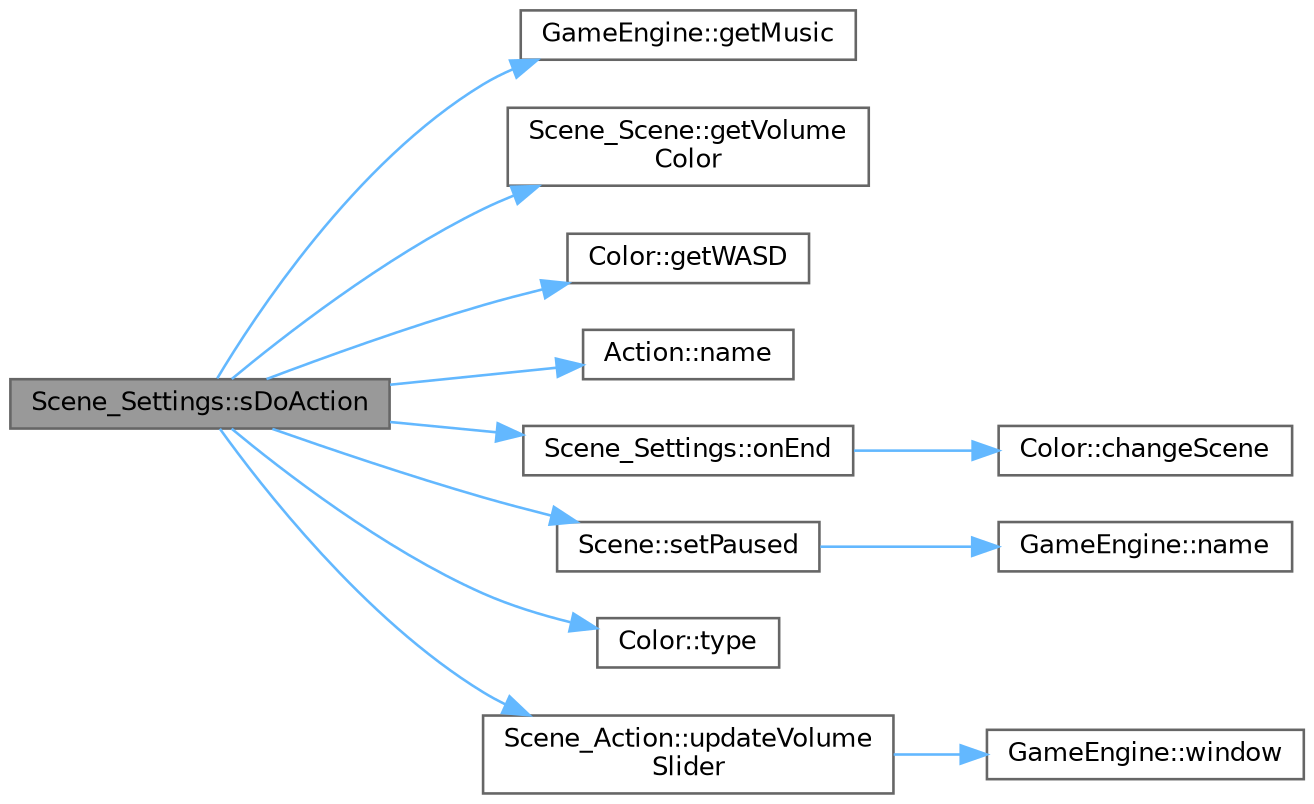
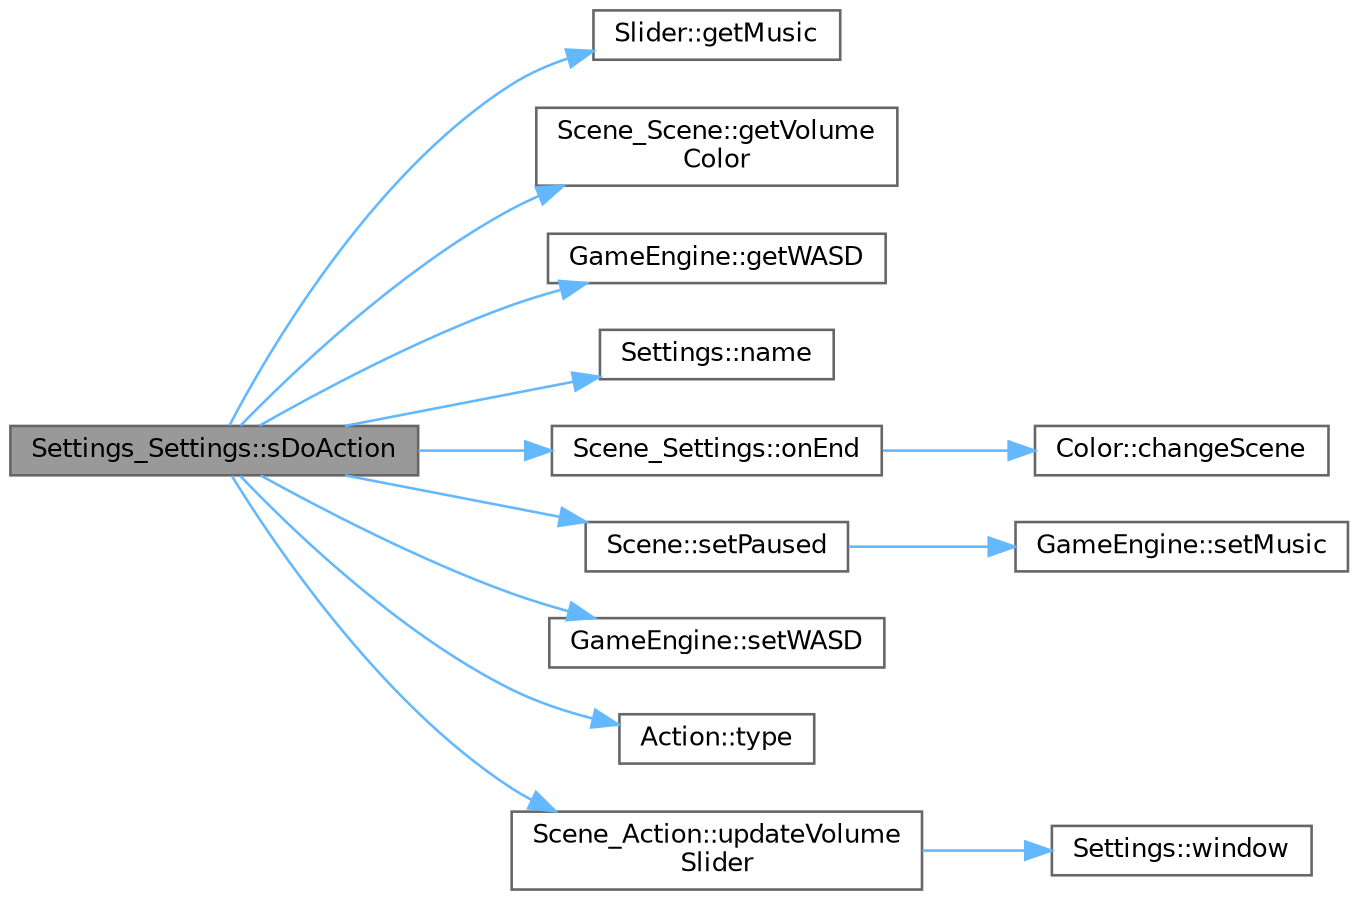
  digraph {
    rankdir=LR
    node [color=grey40 fillcolor=white fontname=Helvetica fontsize=10 shape=box style=filled]
    edge [color=steelblue1 fontname=Helvetica fontsize=10 labelfontname=Helvetica labelfontsize=10 style=solid]
-   n1 [color=gray40 fillcolor=grey60 fontcolor=black height=0.2 label="Scene_Settings::sDoAction" width=0.4]
-   n2 [height=0.2 label="GameEngine::getMusic" width=0.4]
+   n1 [color=gray40 fillcolor=grey60 fontcolor=black height=0.2 label="Settings_Settings::sDoAction" width=0.4]
+   n2 [height=0.2 label="Slider::getMusic" width=0.4]
    n3 [height=0.2 label="Scene_Scene::getVolume\lColor" width=0.4]
-   n4 [height=0.2 label="Color::getWASD" width=0.4]
-   n5 [height=0.2 label="Action::name" width=0.4]
+   n4 [height=0.2 label="GameEngine::getWASD" width=0.4]
+   n5 [height=0.2 label="Settings::name" width=0.4]
    n6 [height=0.2 label="Scene_Settings::onEnd" width=0.4]
    n7 [height=0.2 label="Scene::setPaused" width=0.4]
-   n9 [height=0.2 label="Color::type" width=0.4]
+   n8 [height=0.2 label="GameEngine::setWASD" width=0.4]
+   n9 [height=0.2 label="Action::type" width=0.4]
    n10 [height=0.2 label="Scene_Action::updateVolume\lSlider" width=0.4]
    n11 [height=0.2 label="Color::changeScene" width=0.4]
-   n12 [height=0.2 label="GameEngine::name" width=0.4]
-   n13 [height=0.2 label="GameEngine::window" width=0.4]
+   n12 [height=0.2 label="GameEngine::setMusic" width=0.4]
+   n13 [height=0.2 label="Settings::window" width=0.4]
    n1 -> n2
    n1 -> n3
    n1 -> n4
    n1 -> n5
    n1 -> n6
    n1 -> n7
+   n1 -> n8
    n1 -> n9
    n1 -> n10
    n6 -> n11
    n7 -> n12
    n10 -> n13
  }
